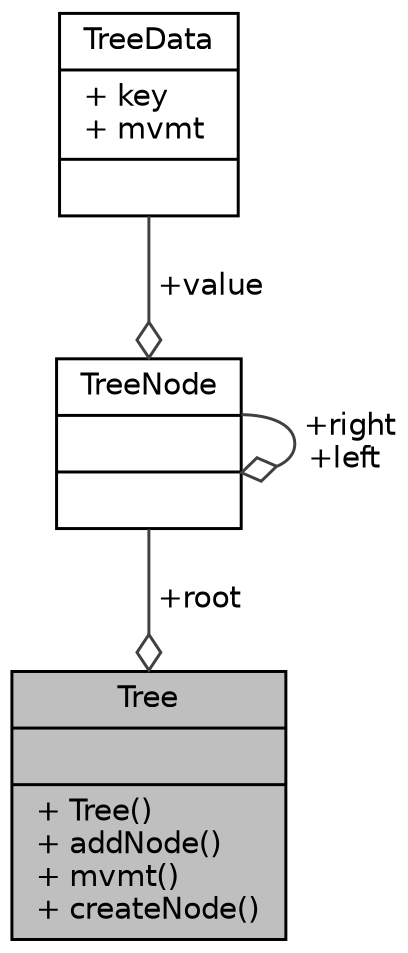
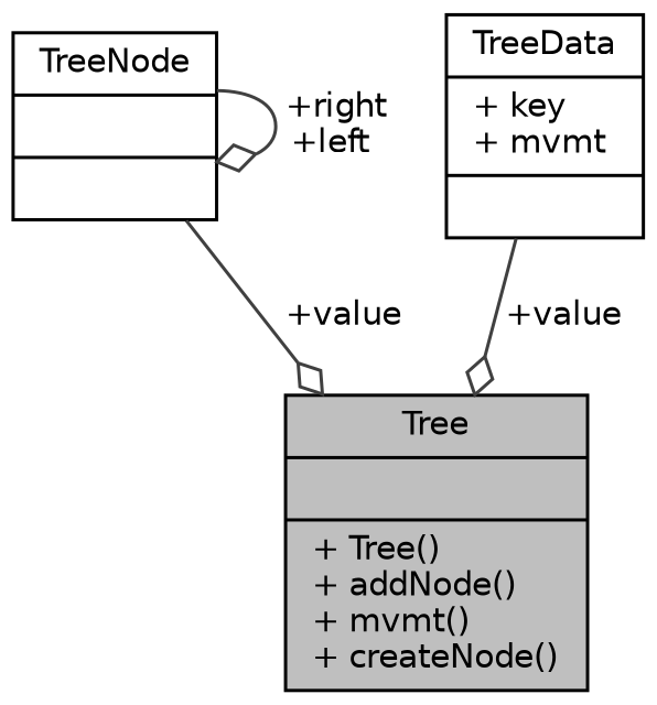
  digraph {
    node [color=black fillcolor=white fontname=Helvetica fontsize=10 shape=record style=filled]
    edge [arrowhead=odiamond color=grey25 fontname=Helvetica fontsize=10 labelfontname=Helvetica labelfontsize=10 style=solid]
    n1 [fillcolor=grey75 fontcolor=black height=0.2 label="{Tree\n||+ Tree()\l+ addNode()\l+ mvmt()\l+ createNode()\l}" width=0.4]
    n2 [height=0.2 label="{TreeNode\n||}" width=0.4]
    n3 [height=0.2 label="{TreeData\n|+ key\l+ mvmt\l|}" width=0.4]
-   n2 -> n1 [label=" +root"]
+   n2 -> n1 [label=" +value"]
    n2 -> n2 [label=" +right\n+left"]
-   n3 -> n2 [label=" +value"]
+   n3 -> n1 [label=" +value"]
  }
